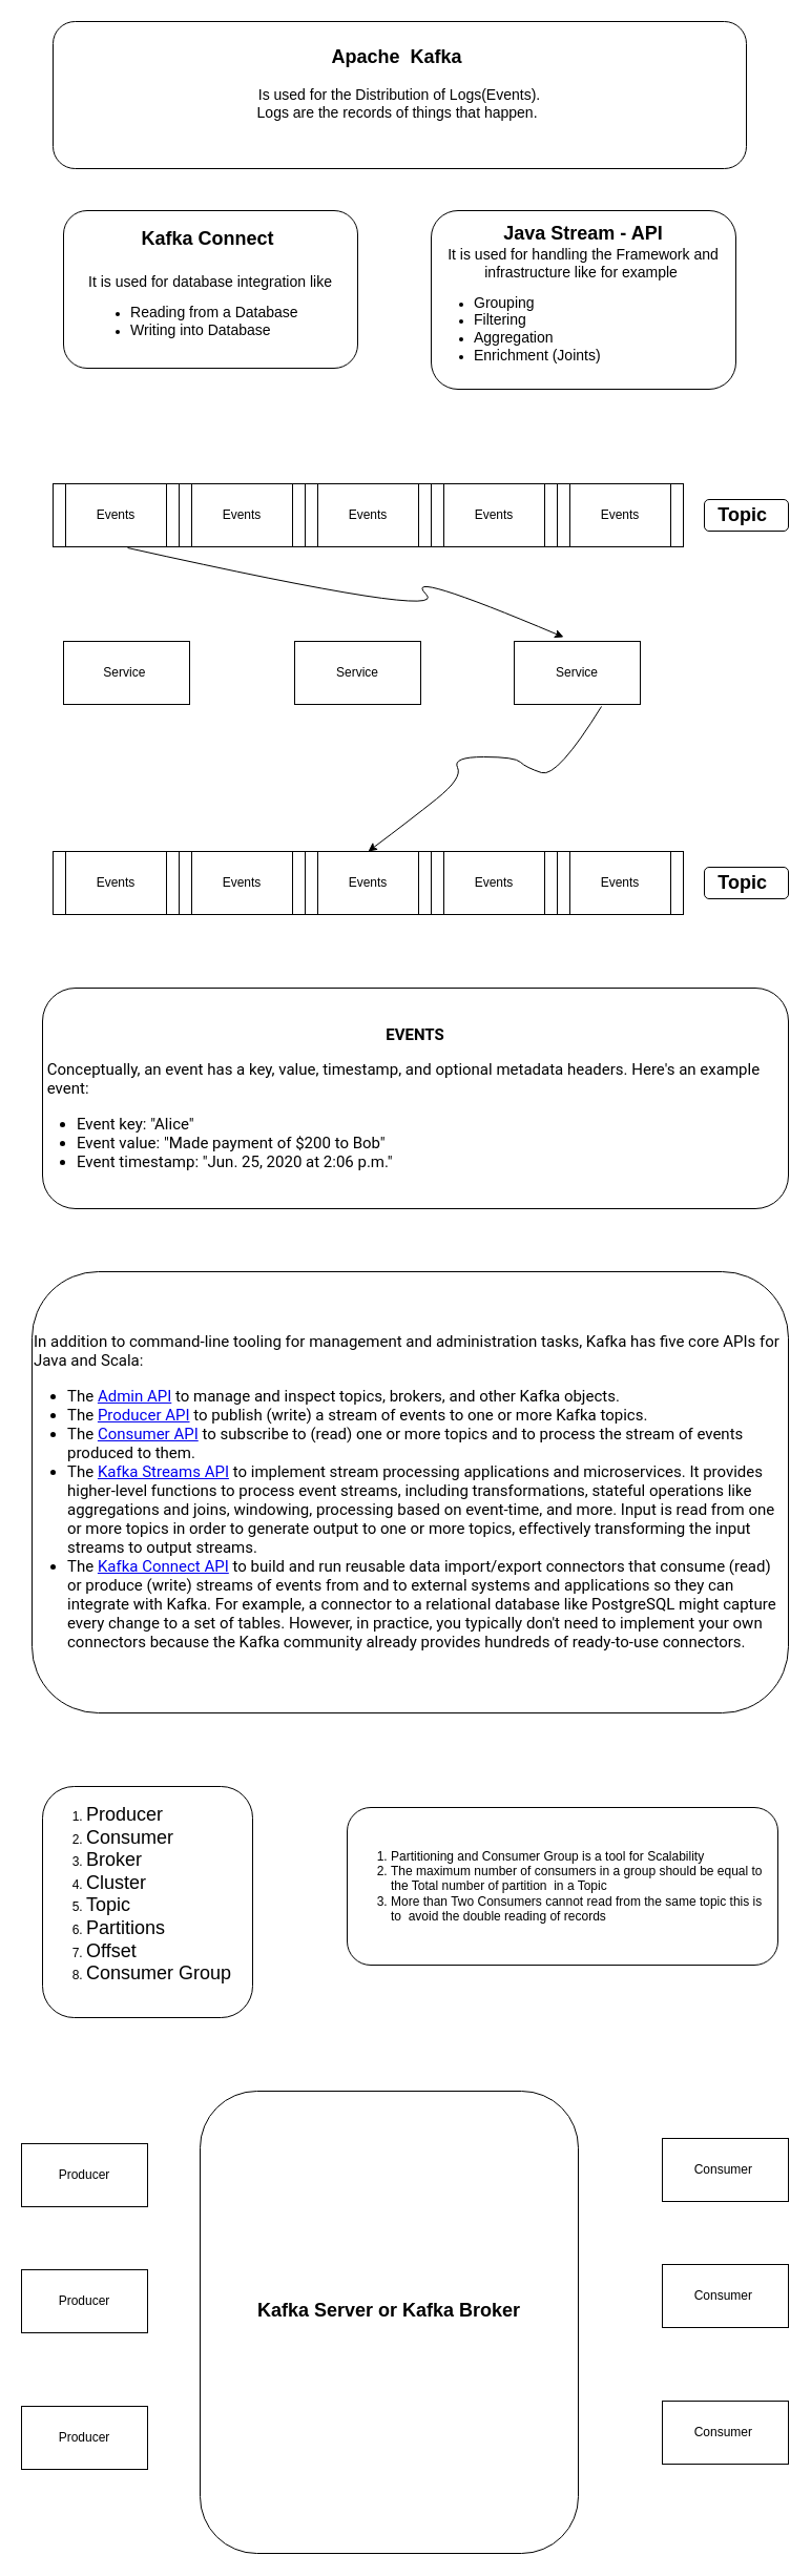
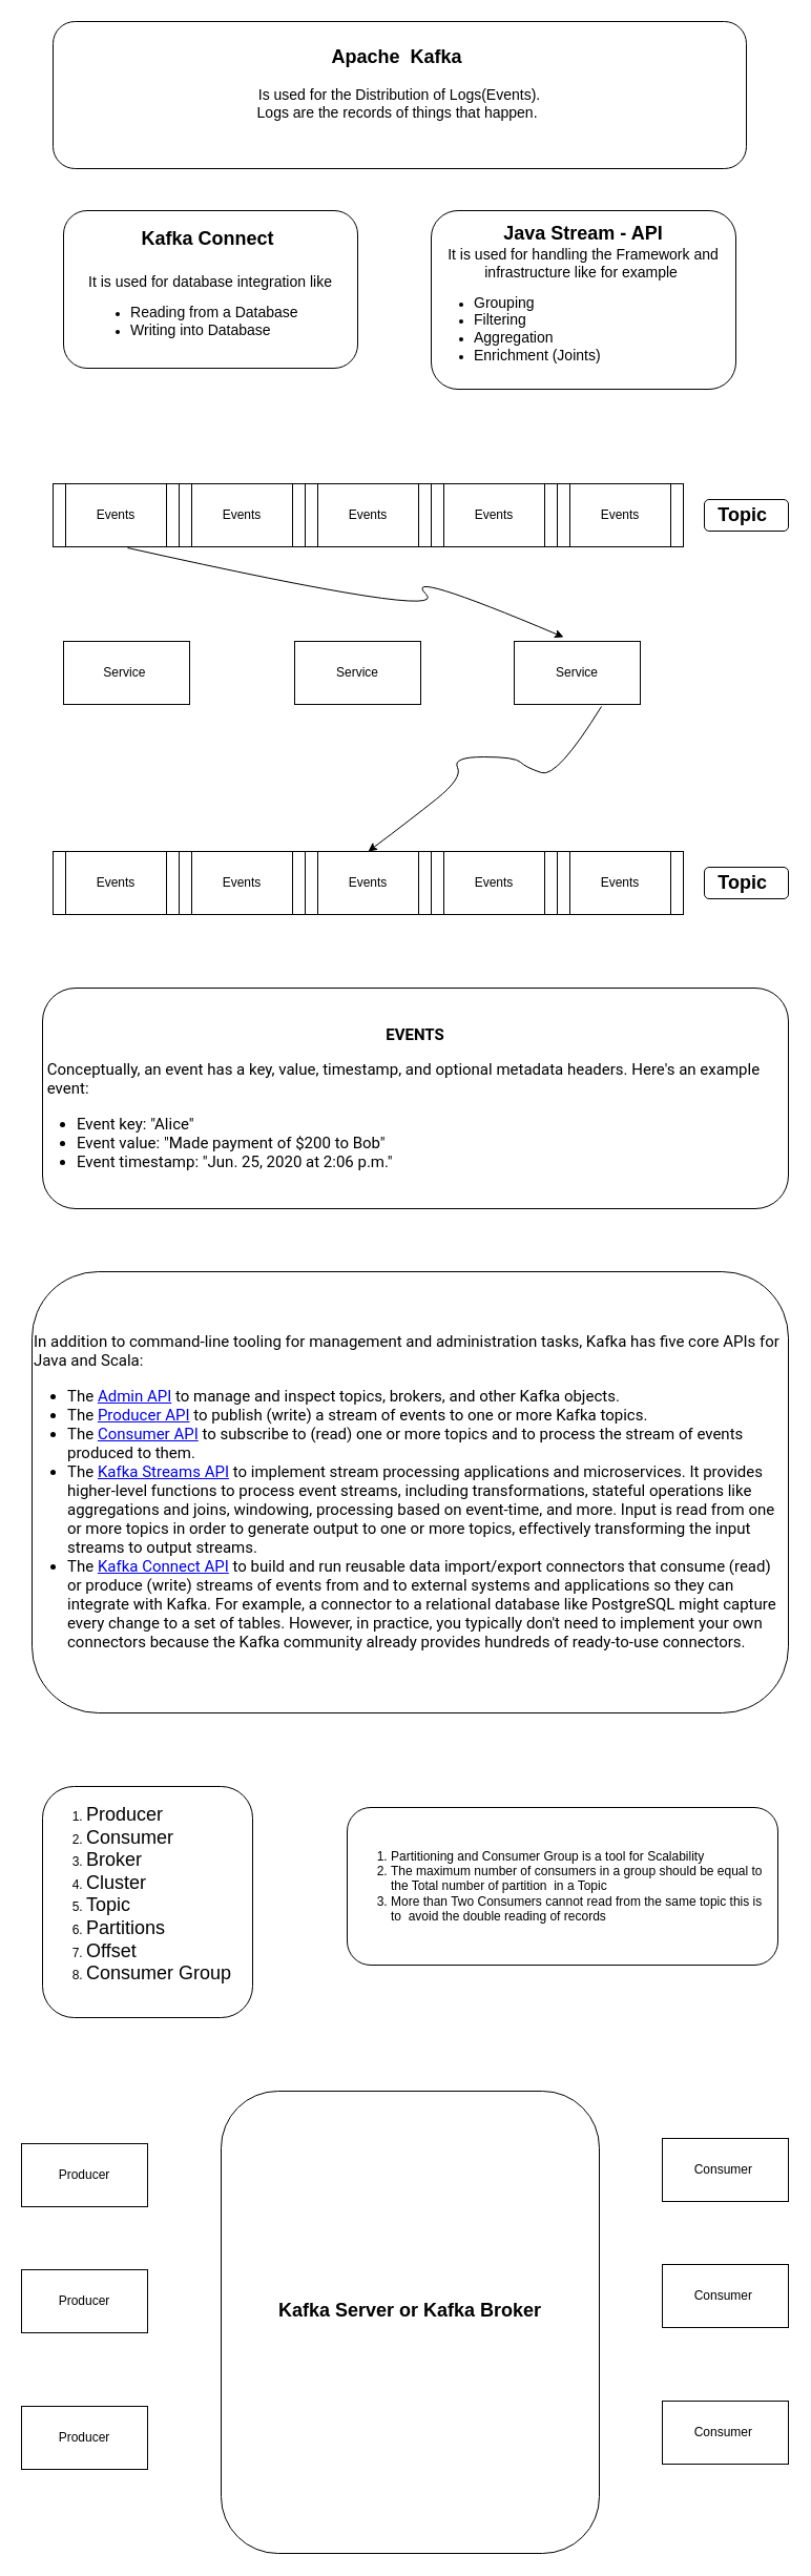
  <mxCell id="0" />
  <mxCell id="1" parent="0" />
  <mxCell id="2" value="&lt;font&gt;&lt;b style=&quot;font-size: 18px&quot;&gt;Apache&amp;nbsp; Kafka&amp;nbsp;&lt;/b&gt;&lt;br&gt;&lt;span style=&quot;text-align: left ; font-size: 14px&quot;&gt;&lt;br&gt;Is used for the Distribution of Logs(Events).&lt;br&gt;&lt;/span&gt;&lt;span style=&quot;font-size: 14px ; text-align: left&quot;&gt;Logs are the records of things that happen.&lt;/span&gt;&lt;span style=&quot;font-size: 14px ; text-align: left&quot;&gt;&amp;nbsp;&lt;/span&gt;&lt;span style=&quot;text-align: left ; font-size: 14px&quot;&gt;&lt;br&gt;&lt;/span&gt;&lt;/font&gt;&lt;div style=&quot;text-align: left&quot;&gt;&lt;span style=&quot;font-size: 18px&quot;&gt;&lt;b&gt;&lt;br&gt;&lt;/b&gt;&lt;/span&gt;&lt;/div&gt;" style="rounded=1;whiteSpace=wrap;html=1;" vertex="1" parent="1"><mxGeometry x="50" y="20" width="660" height="140" as="geometry" /></mxCell>
  <mxCell id="3" value="&lt;font style=&quot;font-size: 18px&quot;&gt;&lt;b&gt;Kafka Connect&lt;/b&gt;&amp;nbsp;&lt;br&gt;&lt;br&gt;&lt;/font&gt;&lt;font style=&quot;font-size: 14px&quot;&gt;It is used for database integration like &lt;br&gt;&lt;/font&gt;&lt;ul&gt;&lt;li style=&quot;text-align: left&quot;&gt;&lt;font style=&quot;font-size: 14px&quot;&gt;Reading from a Database&lt;/font&gt;&lt;/li&gt;&lt;li style=&quot;text-align: left&quot;&gt;&lt;font style=&quot;font-size: 14px&quot;&gt;Writing into Database&lt;span&gt;&amp;nbsp;&lt;/span&gt;&lt;/font&gt;&lt;/li&gt;&lt;/ul&gt;" style="rounded=1;whiteSpace=wrap;html=1;" vertex="1" parent="1"><mxGeometry x="60" y="200" width="280" height="150" as="geometry" /></mxCell>
  <mxCell id="4" value="&lt;b&gt;&lt;font style=&quot;font-size: 18px&quot;&gt;Java Stream - API &lt;br&gt;&lt;/font&gt;&lt;/b&gt;&lt;font&gt;&lt;font style=&quot;font-size: 14px&quot;&gt;It is used for handling the Framework and infrastructure like for example&amp;nbsp;&lt;/font&gt;&lt;br&gt;&lt;/font&gt;&lt;div style=&quot;text-align: left&quot;&gt;&lt;ul&gt;&lt;li&gt;&lt;font style=&quot;font-size: 14px&quot;&gt;Grouping&amp;nbsp;&lt;/font&gt;&lt;/li&gt;&lt;li&gt;&lt;font style=&quot;font-size: 14px&quot;&gt;Filtering&amp;nbsp;&lt;/font&gt;&lt;/li&gt;&lt;li&gt;&lt;font style=&quot;font-size: 14px&quot;&gt;Aggregation&amp;nbsp;&lt;/font&gt;&lt;/li&gt;&lt;li&gt;&lt;font style=&quot;font-size: 14px&quot;&gt;Enrichment (Joints)&lt;/font&gt;&lt;/li&gt;&lt;/ul&gt;&lt;/div&gt;" style="rounded=1;whiteSpace=wrap;html=1;" vertex="1" parent="1"><mxGeometry x="410" y="200" width="290" height="170" as="geometry" /></mxCell>
  <mxCell id="5" value="&lt;span&gt;Events&lt;/span&gt;" style="shape=process;whiteSpace=wrap;html=1;backgroundOutline=1;" vertex="1" parent="1"><mxGeometry x="170" y="460" width="120" height="60" as="geometry" /></mxCell>
  <mxCell id="6" value="Events" style="shape=process;whiteSpace=wrap;html=1;backgroundOutline=1;" vertex="1" parent="1"><mxGeometry x="50" y="460" width="120" height="60" as="geometry" /></mxCell>
  <mxCell id="7" value="&lt;span&gt;Events&lt;/span&gt;" style="shape=process;whiteSpace=wrap;html=1;backgroundOutline=1;" vertex="1" parent="1"><mxGeometry x="530" y="460" width="120" height="60" as="geometry" /></mxCell>
  <mxCell id="8" value="&lt;span&gt;Events&lt;/span&gt;" style="shape=process;whiteSpace=wrap;html=1;backgroundOutline=1;" vertex="1" parent="1"><mxGeometry x="410" y="460" width="120" height="60" as="geometry" /></mxCell>
  <mxCell id="9" value="&lt;span&gt;Events&lt;/span&gt;" style="shape=process;whiteSpace=wrap;html=1;backgroundOutline=1;" vertex="1" parent="1"><mxGeometry x="290" y="460" width="120" height="60" as="geometry" /></mxCell>
  <mxCell id="10" value="&lt;span&gt;Events&lt;/span&gt;" style="shape=process;whiteSpace=wrap;html=1;backgroundOutline=1;" vertex="1" parent="1"><mxGeometry x="170" y="810" width="120" height="60" as="geometry" /></mxCell>
  <mxCell id="11" value="&lt;span&gt;Events&lt;/span&gt;" style="shape=process;whiteSpace=wrap;html=1;backgroundOutline=1;" vertex="1" parent="1"><mxGeometry x="50" y="810" width="120" height="60" as="geometry" /></mxCell>
  <mxCell id="12" value="&lt;span&gt;Events&lt;/span&gt;" style="shape=process;whiteSpace=wrap;html=1;backgroundOutline=1;" vertex="1" parent="1"><mxGeometry x="530" y="810" width="120" height="60" as="geometry" /></mxCell>
  <mxCell id="13" value="&lt;span&gt;Events&lt;/span&gt;" style="shape=process;whiteSpace=wrap;html=1;backgroundOutline=1;" vertex="1" parent="1"><mxGeometry x="410" y="810" width="120" height="60" as="geometry" /></mxCell>
  <mxCell id="14" value="&lt;span&gt;Events&lt;/span&gt;" style="shape=process;whiteSpace=wrap;html=1;backgroundOutline=1;" vertex="1" parent="1"><mxGeometry x="290" y="810" width="120" height="60" as="geometry" /></mxCell>
  <mxCell id="15" value="&lt;font style=&quot;font-size: 18px&quot;&gt;&lt;b&gt;Topic&lt;/b&gt;&lt;/font&gt;&amp;nbsp;&amp;nbsp;" style="rounded=1;whiteSpace=wrap;html=1;" vertex="1" parent="1"><mxGeometry x="670" y="475" width="80" height="30" as="geometry" /></mxCell>
  <mxCell id="16" value="&lt;font style=&quot;font-size: 18px&quot;&gt;&lt;b&gt;Topic&lt;/b&gt;&lt;/font&gt;&amp;nbsp;&amp;nbsp;" style="rounded=1;whiteSpace=wrap;html=1;" vertex="1" parent="1"><mxGeometry x="670" y="825" width="80" height="30" as="geometry" /></mxCell>
  <mxCell id="17" value="Service&amp;nbsp;" style="rounded=0;whiteSpace=wrap;html=1;" vertex="1" parent="1"><mxGeometry x="60" y="610" width="120" height="60" as="geometry" /></mxCell>
  <mxCell id="18" value="&lt;span&gt;Service&lt;/span&gt;" style="rounded=0;whiteSpace=wrap;html=1;" vertex="1" parent="1"><mxGeometry x="489" y="610" width="120" height="60" as="geometry" /></mxCell>
  <mxCell id="19" value="&lt;span&gt;Service&lt;/span&gt;" style="rounded=0;whiteSpace=wrap;html=1;" vertex="1" parent="1"><mxGeometry x="280" y="610" width="120" height="60" as="geometry" /></mxCell>
  <mxCell id="20" value="" style="curved=1;endArrow=classic;html=1;exitX=0.592;exitY=1.017;exitDx=0;exitDy=0;exitPerimeter=0;entryX=0.392;entryY=-0.067;entryDx=0;entryDy=0;entryPerimeter=0;" edge="1" parent="1" source="6" target="18"><mxGeometry width="50" height="50" relative="1" as="geometry"><mxPoint x="380" y="590" as="sourcePoint" /><mxPoint x="430" y="540" as="targetPoint" /><Array as="points"><mxPoint x="430" y="590" /><mxPoint x="380" y="540" /></Array></mxGeometry></mxCell>
  <mxCell id="21" value="" style="curved=1;endArrow=classic;html=1;exitX=0.692;exitY=1.033;exitDx=0;exitDy=0;exitPerimeter=0;entryX=0.5;entryY=0;entryDx=0;entryDy=0;" edge="1" parent="1" source="18" target="14"><mxGeometry width="50" height="50" relative="1" as="geometry"><mxPoint x="380" y="590" as="sourcePoint" /><mxPoint x="240" y="650" as="targetPoint" /><Array as="points"><mxPoint x="530" y="740" /><mxPoint x="500" y="730" /><mxPoint x="490" y="720" /><mxPoint x="430" y="720" /><mxPoint x="440" y="740" /><mxPoint x="390" y="780" /></Array></mxGeometry></mxCell>
  <mxCell id="22" value="&lt;p style=&quot;box-sizing: border-box ; font-family: &amp;#34;roboto&amp;#34; , sans-serif ; font-size: 15px&quot;&gt;&lt;b&gt;EVENTS&lt;/b&gt;&lt;/p&gt;&lt;p style=&quot;text-align: left ; box-sizing: border-box ; font-family: &amp;#34;roboto&amp;#34; , sans-serif ; font-size: 15px&quot;&gt;&amp;nbsp;Conceptually, an event has a key, value, timestamp, and optional metadata headers. Here's an example&amp;nbsp; &amp;nbsp;event:&lt;/p&gt;&lt;ul style=&quot;box-sizing: border-box ; padding-left: 2rem ; margin: 1rem 0px ; font-family: &amp;#34;roboto&amp;#34; , sans-serif ; font-size: 15px&quot;&gt;&lt;li style=&quot;text-align: left ; box-sizing: border-box&quot;&gt;Event key: &quot;Alice&quot;&lt;/li&gt;&lt;li style=&quot;text-align: left ; box-sizing: border-box&quot;&gt;Event value: &quot;Made payment of $200 to Bob&quot;&lt;/li&gt;&lt;li style=&quot;text-align: left ; box-sizing: border-box&quot;&gt;Event timestamp: &quot;Jun. 25, 2020 at 2:06 p.m.&quot;&lt;/li&gt;&lt;/ul&gt;" style="rounded=1;whiteSpace=wrap;html=1;" vertex="1" parent="1"><mxGeometry x="40" y="940" width="710" height="210" as="geometry" /></mxCell>
  <mxCell id="23" value="&lt;p style=&quot;box-sizing: border-box ; font-family: &amp;#34;roboto&amp;#34; , sans-serif ; font-size: 15px&quot;&gt;In addition to command-line tooling for management and administration tasks, Kafka has five core APIs for Java and Scala:&lt;/p&gt;&lt;ul style=&quot;box-sizing: border-box ; padding-left: 2rem ; margin: 1rem 0px ; font-family: &amp;#34;roboto&amp;#34; , sans-serif ; font-size: 15px&quot;&gt;&lt;li style=&quot;box-sizing: border-box&quot;&gt;The&amp;nbsp;&lt;a href=&quot;https://kafka.apache.org/documentation.html#adminapi&quot; style=&quot;box-sizing: border-box&quot;&gt;Admin API&lt;/a&gt;&amp;nbsp;to manage and inspect topics, brokers, and other Kafka objects.&lt;/li&gt;&lt;li style=&quot;box-sizing: border-box&quot;&gt;The&amp;nbsp;&lt;a href=&quot;https://kafka.apache.org/documentation.html#producerapi&quot; style=&quot;box-sizing: border-box&quot;&gt;Producer API&lt;/a&gt;&amp;nbsp;to publish (write) a stream of events to one or more Kafka topics.&lt;/li&gt;&lt;li style=&quot;box-sizing: border-box&quot;&gt;The&amp;nbsp;&lt;a href=&quot;https://kafka.apache.org/documentation.html#consumerapi&quot; style=&quot;box-sizing: border-box&quot;&gt;Consumer API&lt;/a&gt;&amp;nbsp;to subscribe to (read) one or more topics and to process the stream of events produced to them.&lt;/li&gt;&lt;li style=&quot;box-sizing: border-box&quot;&gt;The&amp;nbsp;&lt;a href=&quot;https://kafka.apache.org/documentation/streams&quot; style=&quot;box-sizing: border-box&quot;&gt;Kafka Streams API&lt;/a&gt;&amp;nbsp;to implement stream processing applications and microservices. It provides higher-level functions to process event streams, including transformations, stateful operations like aggregations and joins, windowing, processing based on event-time, and more. Input is read from one or more topics in order to generate output to one or more topics, effectively transforming the input streams to output streams.&lt;/li&gt;&lt;li style=&quot;box-sizing: border-box&quot;&gt;The&amp;nbsp;&lt;a href=&quot;https://kafka.apache.org/documentation.html#connect&quot; style=&quot;box-sizing: border-box&quot;&gt;Kafka Connect API&lt;/a&gt;&amp;nbsp;to build and run reusable data import/export connectors that consume (read) or produce (write) streams of events from and to external systems and applications so they can integrate with Kafka. For example, a connector to a relational database like PostgreSQL might capture every change to a set of tables. However, in practice, you typically don't need to implement your own connectors because the Kafka community already provides hundreds of ready-to-use connectors.&lt;/li&gt;&lt;/ul&gt;" style="rounded=1;whiteSpace=wrap;html=1;align=left;" vertex="1" parent="1"><mxGeometry x="30" y="1210" width="720" height="420" as="geometry" /></mxCell>
  <mxCell id="24" value="&lt;ol&gt;&lt;li&gt;&lt;font style=&quot;font-size: 18px&quot;&gt;Producer&lt;/font&gt;&lt;/li&gt;&lt;li&gt;&lt;font style=&quot;font-size: 18px&quot;&gt;Consumer&amp;nbsp;&lt;/font&gt;&lt;/li&gt;&lt;li&gt;&lt;font style=&quot;font-size: 18px&quot;&gt;Broker&lt;/font&gt;&lt;/li&gt;&lt;li&gt;&lt;font style=&quot;font-size: 18px&quot;&gt;Cluster&amp;nbsp;&lt;/font&gt;&lt;/li&gt;&lt;li&gt;&lt;font style=&quot;font-size: 18px&quot;&gt;Topic&lt;/font&gt;&lt;/li&gt;&lt;li&gt;&lt;font style=&quot;font-size: 18px&quot;&gt;Partitions&lt;/font&gt;&lt;/li&gt;&lt;li&gt;&lt;font style=&quot;font-size: 18px&quot;&gt;Offset&amp;nbsp;&lt;/font&gt;&lt;/li&gt;&lt;li&gt;&lt;font style=&quot;font-size: 18px&quot;&gt;Consumer Group&amp;nbsp;&lt;/font&gt;&lt;/li&gt;&lt;/ol&gt;&amp;nbsp;" style="rounded=1;whiteSpace=wrap;html=1;align=left;" vertex="1" parent="1"><mxGeometry x="40" y="1700" width="200" height="220" as="geometry" /></mxCell>
- <mxCell id="25" value="&lt;font style=&quot;font-size: 18px&quot;&gt;&lt;b&gt;Kafka Server or Kafka Broker&lt;br&gt;&lt;br&gt;&lt;/b&gt;&lt;/font&gt;" style="rounded=1;whiteSpace=wrap;html=1;" vertex="1" parent="1"><mxGeometry x="190" y="1990" width="360" height="440" as="geometry" /></mxCell>
+ <mxCell id="25" value="&lt;font style=&quot;font-size: 18px&quot;&gt;&lt;b&gt;Kafka Server or Kafka Broker&lt;br&gt;&lt;br&gt;&lt;/b&gt;&lt;/font&gt;" style="rounded=1;whiteSpace=wrap;html=1;" vertex="1" parent="1"><mxGeometry x="210" y="1990" width="360" height="440" as="geometry" /></mxCell>
  <mxCell id="26" value="Producer" style="rounded=0;whiteSpace=wrap;html=1;" vertex="1" parent="1"><mxGeometry x="20" y="2040" width="120" height="60" as="geometry" /></mxCell>
  <mxCell id="27" value="Producer" style="rounded=0;whiteSpace=wrap;html=1;" vertex="1" parent="1"><mxGeometry x="20" y="2290" width="120" height="60" as="geometry" /></mxCell>
  <mxCell id="28" value="Producer" style="rounded=0;whiteSpace=wrap;html=1;" vertex="1" parent="1"><mxGeometry x="20" y="2160" width="120" height="60" as="geometry" /></mxCell>
  <mxCell id="29" value="Consumer&amp;nbsp;" style="rounded=0;whiteSpace=wrap;html=1;" vertex="1" parent="1"><mxGeometry x="630" y="2035" width="120" height="60" as="geometry" /></mxCell>
  <mxCell id="30" value="Consumer&amp;nbsp;" style="rounded=0;whiteSpace=wrap;html=1;" vertex="1" parent="1"><mxGeometry x="630" y="2285" width="120" height="60" as="geometry" /></mxCell>
  <mxCell id="31" value="Consumer&amp;nbsp;" style="rounded=0;whiteSpace=wrap;html=1;" vertex="1" parent="1"><mxGeometry x="630" y="2155" width="120" height="60" as="geometry" /></mxCell>
  <mxCell id="32" value="&lt;ol&gt;&lt;li&gt;Partitioning and Consumer Group is a tool for Scalability&amp;nbsp;&lt;/li&gt;&lt;li&gt;&lt;span&gt;The maximum number of consumers in a group should be equal to the Total number of partition&amp;nbsp; in a Topic&lt;/span&gt;&lt;br&gt;&lt;/li&gt;&lt;li&gt;&lt;span&gt;More than Two Consumers cannot read from the same topic this is to&amp;nbsp; avoid the double reading of records&lt;/span&gt;&lt;/li&gt;&lt;/ol&gt;" style="rounded=1;whiteSpace=wrap;html=1;align=left;" vertex="1" parent="1"><mxGeometry x="330" y="1720" width="410" height="150" as="geometry" /></mxCell>
